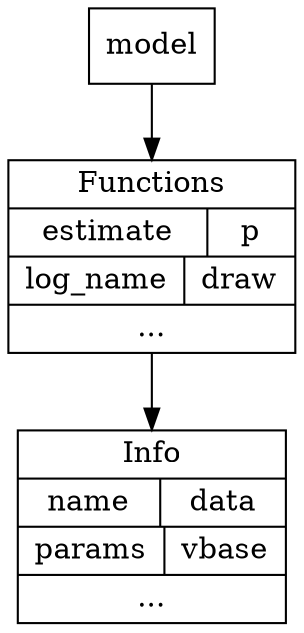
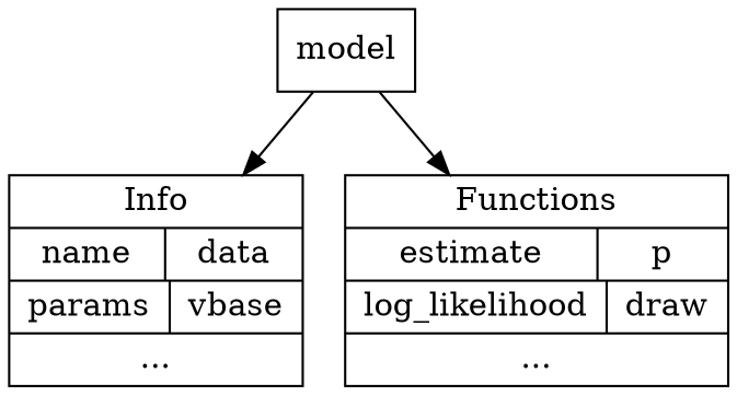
  digraph {
    node [shape=record]
    n1 [label="{Info |{name|data}|{params| vbase}|{...}}"]
-   n2 [label="{Functions |{estimate|p}|{log_name| draw}|{...}}"]
+   n2 [label="{Functions |{estimate|p}|{log_likelihood| draw}|{...}}"]
    model [shape=rect]
-   n2 -> n1
+   model -> n1
    model -> n2
  }
